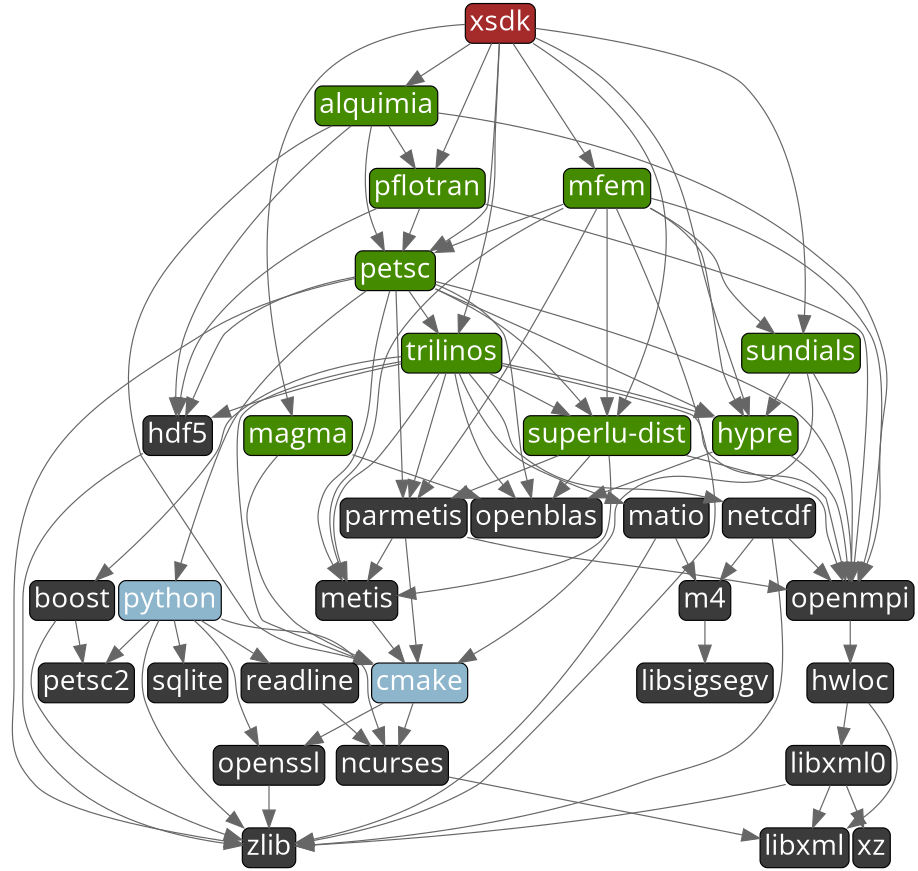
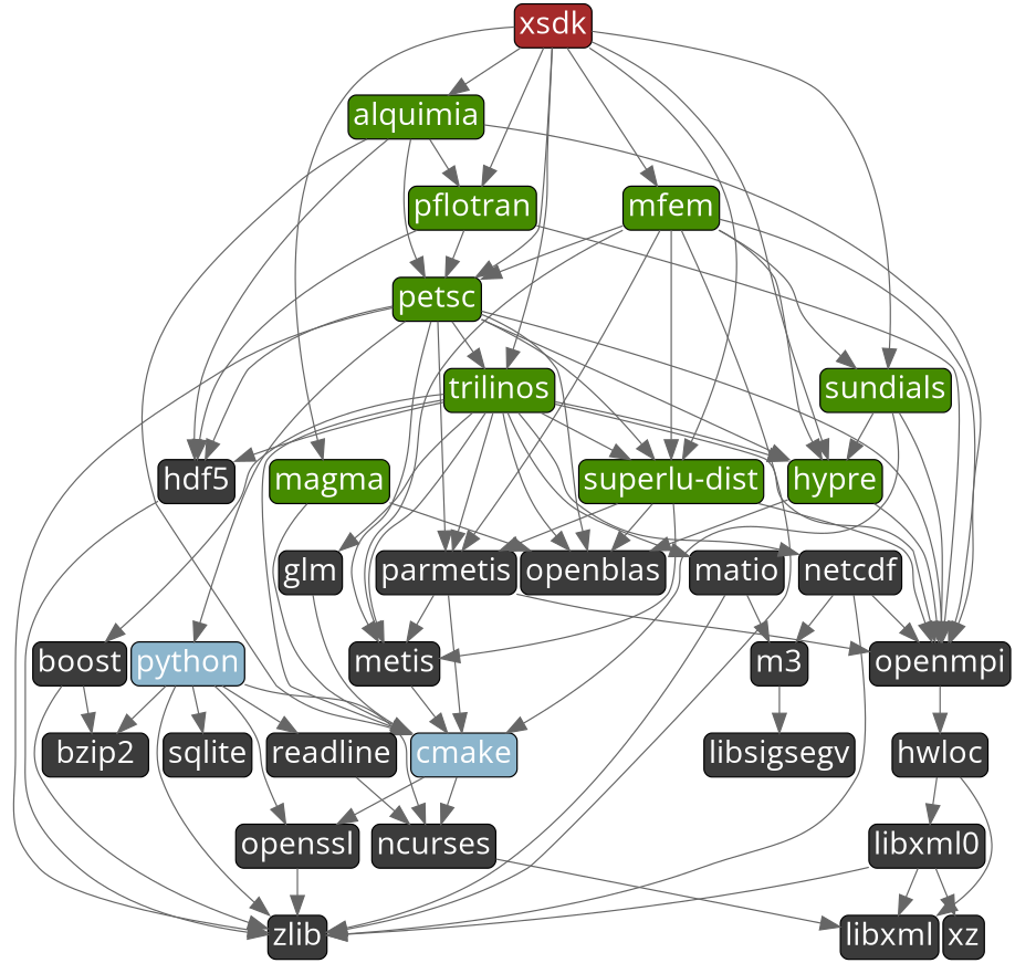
  digraph {
    fontname="Open Sans"
    labelloc=b
    nodesep=.1
    rankdir=TB
    ranksep=1
    node [fillcolor=gray23 fontcolor=white fontname="Open Sans" fontsize=48 margin=.1 penwidth=2 shape=box style="rounded,filled"]
    edge [arrowsize=3 color="#666666" fontname="Open Sans" penwidth=2]
    alquimia [fillcolor=chartreuse4]
    petsc [fillcolor=chartreuse4]
    pflotran [fillcolor=chartreuse4]
    cmake [fillcolor=lightskyblue3]
    hdf5
    openmpi
    xsdk [fillcolor=brown]
    hypre [fillcolor=chartreuse4]
    "superlu-dist" [fillcolor=chartreuse4]
    trilinos [fillcolor=chartreuse4]
    mfem [fillcolor=chartreuse4]
    magma [fillcolor=chartreuse4]
    sundials [fillcolor=chartreuse4]
    zlib
    openblas
    metis
    parmetis
    python [fillcolor=lightskyblue3]
    boost
+   glm
    matio
    netcdf
    ncurses
    openssl
    hwloc
    n26 [label=libxml]
    n27 [label=libxml0]
    xz
-   bzip2 [label=petsc2]
+   bzip2
    readline
    sqlite
-   m4
+   m4 [label=m3]
    libsigsegv
    alquimia -> petsc
    alquimia -> pflotran
    alquimia -> cmake
    alquimia -> hdf5
    alquimia -> openmpi
    petsc -> hdf5
    petsc -> openmpi
    petsc -> hypre
    petsc -> "superlu-dist"
    petsc -> trilinos
    petsc -> zlib
    petsc -> openblas
    petsc -> metis
    petsc -> parmetis
    petsc -> python
    pflotran -> petsc
    pflotran -> hdf5
    pflotran -> openmpi
    cmake -> ncurses
    cmake -> openssl
    hdf5 -> zlib
    openmpi -> hwloc
    xsdk -> alquimia
    xsdk -> petsc
    xsdk -> pflotran
    xsdk -> hypre
    xsdk -> "superlu-dist"
    xsdk -> trilinos
    xsdk -> mfem
    xsdk -> magma
    xsdk -> sundials
    hypre -> openmpi
    hypre -> openblas
    "superlu-dist" -> openmpi
    "superlu-dist" -> openblas
    "superlu-dist" -> metis
    "superlu-dist" -> parmetis
    trilinos -> cmake
    trilinos -> hdf5
    trilinos -> openmpi
    trilinos -> hypre
    trilinos -> "superlu-dist"
    trilinos -> openblas
    trilinos -> metis
    trilinos -> parmetis
    trilinos -> boost
+   trilinos -> glm
    trilinos -> matio
    trilinos -> netcdf
    mfem -> petsc
    mfem -> openmpi
    mfem -> hypre
    mfem -> "superlu-dist"
    mfem -> sundials
    mfem -> zlib
    mfem -> metis
    mfem -> parmetis
    magma -> cmake
    magma -> openblas
    sundials -> cmake
    sundials -> openmpi
    sundials -> hypre
    metis -> cmake
    parmetis -> cmake
    parmetis -> openmpi
    parmetis -> metis
    python -> zlib
    python -> ncurses
    python -> openssl
    python -> bzip2
    python -> readline
    python -> sqlite
    boost -> zlib
    boost -> bzip2
+   glm -> cmake
    matio -> zlib
    matio -> m4
    netcdf -> openmpi
    netcdf -> zlib
    netcdf -> m4
    ncurses -> n26
    openssl -> zlib
    hwloc -> n26
    hwloc -> n27
    n27 -> zlib
    n27 -> n26
    n27 -> xz
    readline -> ncurses
    m4 -> libsigsegv
  }
